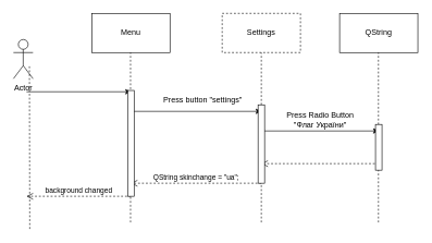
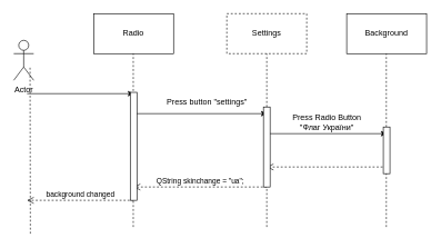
  <mxCell id="0" />
  <mxCell id="1" parent="0" />
- <mxCell id="2" value="Menu" style="rounded=0;whiteSpace=wrap;html=1;" parent="1" vertex="1"><mxGeometry x="140" y="20" width="120" height="60" as="geometry" /></mxCell>
+ <mxCell id="2" value="Radio" style="rounded=0;whiteSpace=wrap;html=1;" parent="1" vertex="1"><mxGeometry x="140" y="20" width="120" height="60" as="geometry" /></mxCell>
  <mxCell id="3" value="Settings" style="rounded=0;whiteSpace=wrap;html=1;dashed=1;" parent="1" vertex="1"><mxGeometry x="340" y="20" width="120" height="60" as="geometry" /></mxCell>
- <mxCell id="4" value="QString" style="rounded=0;whiteSpace=wrap;html=1;" parent="1" vertex="1"><mxGeometry x="520" y="20" width="120" height="60" as="geometry" /></mxCell>
+ <mxCell id="4" value="Background" style="rounded=0;whiteSpace=wrap;html=1;" parent="1" vertex="1"><mxGeometry x="520" y="20" width="120" height="60" as="geometry" /></mxCell>
  <mxCell id="5" value="" style="endArrow=none;dashed=1;html=1;rounded=0;" parent="1" target="3" edge="1" source="20"><mxGeometry width="50" height="50" relative="1" as="geometry"><mxPoint x="400" y="340" as="sourcePoint" /><mxPoint x="420" y="210" as="targetPoint" /></mxGeometry></mxCell>
  <mxCell id="6" value="" style="endArrow=none;dashed=1;html=1;rounded=0;" parent="1" edge="1"><mxGeometry width="50" height="50" relative="1" as="geometry"><mxPoint x="579.5" y="340" as="sourcePoint" /><mxPoint x="579.5" y="80" as="targetPoint" /></mxGeometry></mxCell>
  <mxCell id="7" value="" style="endArrow=none;dashed=1;html=1;rounded=0;" parent="1" edge="1"><mxGeometry width="50" height="50" relative="1" as="geometry"><mxPoint x="199.5" y="340" as="sourcePoint" /><mxPoint x="199.5" y="80" as="targetPoint" /></mxGeometry></mxCell>
  <mxCell id="8" value="Actor" style="shape=umlActor;verticalLabelPosition=bottom;verticalAlign=top;html=1;outlineConnect=0;" parent="1" vertex="1"><mxGeometry x="20" y="60" width="30" height="60" as="geometry" /></mxCell>
  <mxCell id="9" value="" style="endArrow=none;dashed=1;html=1;rounded=0;" parent="1" edge="1"><mxGeometry width="50" height="50" relative="1" as="geometry"><mxPoint x="45" y="350" as="sourcePoint" /><mxPoint x="44.5" y="100" as="targetPoint" /></mxGeometry></mxCell>
  <mxCell id="10" value="" style="endArrow=classic;html=1;rounded=0;" parent="1" edge="1"><mxGeometry width="50" height="50" relative="1" as="geometry"><mxPoint x="40" y="140" as="sourcePoint" /><mxPoint x="200" y="140" as="targetPoint" /></mxGeometry></mxCell>
  <mxCell id="11" value="" style="endArrow=classic;html=1;rounded=0;" parent="1" edge="1"><mxGeometry width="50" height="50" relative="1" as="geometry"><mxPoint x="200" y="170" as="sourcePoint" /><mxPoint x="400" y="170" as="targetPoint" /></mxGeometry></mxCell>
  <mxCell id="12" value="Press button &quot;settings&quot;" style="text;html=1;align=center;verticalAlign=middle;resizable=0;points=[];autosize=1;strokeColor=none;fillColor=none;" parent="1" vertex="1"><mxGeometry x="240" y="138" width="140" height="30" as="geometry" /></mxCell>
  <mxCell id="13" value="" style="endArrow=classic;html=1;rounded=0;" parent="1" edge="1"><mxGeometry width="50" height="50" relative="1" as="geometry"><mxPoint x="400" y="200" as="sourcePoint" /><mxPoint x="580" y="200" as="targetPoint" /></mxGeometry></mxCell>
  <mxCell id="14" value="Press Radio Button&lt;br&gt;&quot;Флаг України&quot;" style="text;html=1;align=center;verticalAlign=middle;resizable=0;points=[];autosize=1;strokeColor=none;fillColor=none;" parent="1" vertex="1"><mxGeometry x="425" y="163" width="130" height="40" as="geometry" /></mxCell>
  <mxCell id="15" value="" style="html=1;verticalAlign=bottom;endArrow=open;dashed=1;endSize=8;curved=0;rounded=0;" parent="1" edge="1"><mxGeometry relative="1" as="geometry"><mxPoint x="580" y="250" as="sourcePoint" /><mxPoint x="400" y="250" as="targetPoint" /></mxGeometry></mxCell>
  <mxCell id="16" value="QString skinchange = &quot;ua&quot;;" style="html=1;verticalAlign=bottom;endArrow=open;dashed=1;endSize=8;curved=0;rounded=0;" parent="1" edge="1"><mxGeometry relative="1" as="geometry"><mxPoint x="400" y="280" as="sourcePoint" /><mxPoint x="200" y="280" as="targetPoint" /><mxPoint as="offset" /></mxGeometry></mxCell>
  <mxCell id="17" value="background changed" style="html=1;verticalAlign=bottom;endArrow=open;dashed=1;endSize=8;curved=0;rounded=0;" parent="1" edge="1"><mxGeometry relative="1" as="geometry"><mxPoint x="200" y="300" as="sourcePoint" /><mxPoint x="40" y="300" as="targetPoint" /><mxPoint as="offset" /></mxGeometry></mxCell>
  <mxCell id="18" value="" style="html=1;points=[[0,0,0,0,5],[0,1,0,0,-5],[1,0,0,0,5],[1,1,0,0,-5]];perimeter=orthogonalPerimeter;outlineConnect=0;targetShapes=umlLifeline;portConstraint=eastwest;newEdgeStyle={&quot;curved&quot;:0,&quot;rounded&quot;:0};" vertex="1" parent="1"><mxGeometry x="195" y="138" width="10" height="162" as="geometry" /></mxCell>
  <mxCell id="19" value="" style="endArrow=none;dashed=1;html=1;rounded=0;" edge="1" parent="1" target="20"><mxGeometry width="50" height="50" relative="1" as="geometry"><mxPoint x="400" y="340" as="sourcePoint" /><mxPoint x="400" y="80" as="targetPoint" /></mxGeometry></mxCell>
  <mxCell id="20" value="" style="html=1;points=[[0,0,0,0,5],[0,1,0,0,-5],[1,0,0,0,5],[1,1,0,0,-5]];perimeter=orthogonalPerimeter;outlineConnect=0;targetShapes=umlLifeline;portConstraint=eastwest;newEdgeStyle={&quot;curved&quot;:0,&quot;rounded&quot;:0};" vertex="1" parent="1"><mxGeometry x="395" y="160" width="10" height="120" as="geometry" /></mxCell>
  <mxCell id="21" value="" style="html=1;points=[[0,0,0,0,5],[0,1,0,0,-5],[1,0,0,0,5],[1,1,0,0,-5]];perimeter=orthogonalPerimeter;outlineConnect=0;targetShapes=umlLifeline;portConstraint=eastwest;newEdgeStyle={&quot;curved&quot;:0,&quot;rounded&quot;:0};" vertex="1" parent="1"><mxGeometry x="575" y="190" width="10" height="70" as="geometry" /></mxCell>
